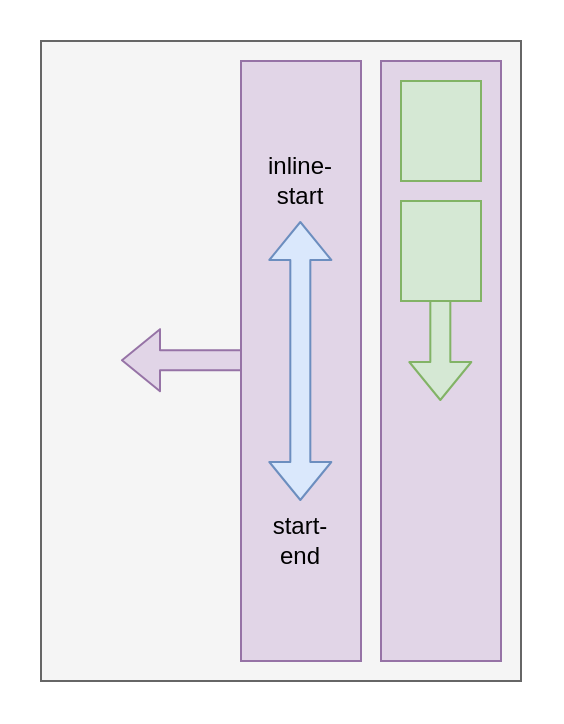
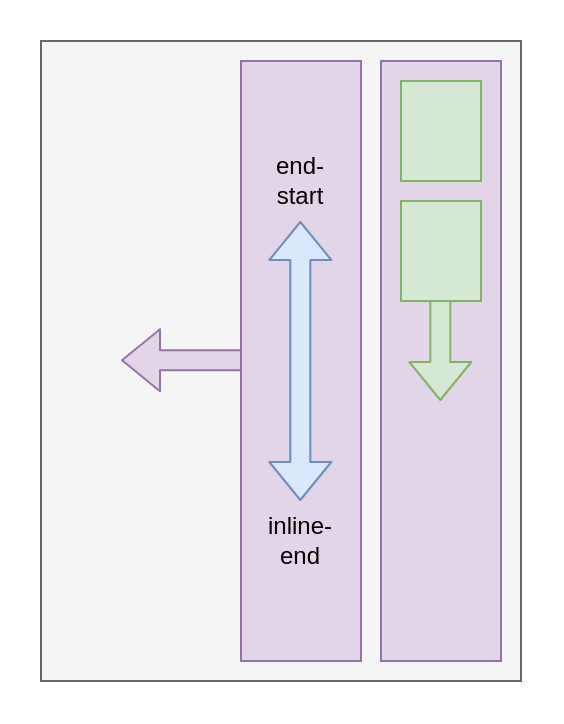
  <mxCell id="0" />
  <mxCell id="1" parent="0" />
  <mxCell id="2" value="" style="rounded=0;whiteSpace=wrap;html=1;fillColor=#f5f5f5;strokeColor=#666666;fontColor=#333333;" parent="1" vertex="1"><mxGeometry x="20" y="20" width="240" height="320" as="geometry" /></mxCell>
  <mxCell id="3" value="" style="shape=flexArrow;endArrow=classic;html=1;fillColor=#e1d5e7;strokeColor=#9673a6;" parent="1" edge="1"><mxGeometry width="50" height="50" relative="1" as="geometry"><mxPoint x="130" y="179.58" as="sourcePoint" /><mxPoint x="60" y="179.58" as="targetPoint" /></mxGeometry></mxCell>
  <mxCell id="4" value="" style="rounded=0;whiteSpace=wrap;html=1;fillColor=#e1d5e7;strokeColor=#9673a6;" parent="1" vertex="1"><mxGeometry x="120" y="30" width="60" height="300" as="geometry" /></mxCell>
  <mxCell id="5" value="" style="rounded=0;whiteSpace=wrap;html=1;fillColor=#e1d5e7;strokeColor=#9673a6;" parent="1" vertex="1"><mxGeometry x="190" y="30" width="60" height="300" as="geometry" /></mxCell>
  <mxCell id="6" value="" style="shape=flexArrow;endArrow=classic;html=1;fillColor=#d5e8d4;strokeColor=#82b366;" parent="1" edge="1"><mxGeometry width="50" height="50" relative="1" as="geometry"><mxPoint x="219.66" y="140" as="sourcePoint" /><mxPoint x="219.66" y="200" as="targetPoint" /></mxGeometry></mxCell>
  <mxCell id="7" value="" style="rounded=0;whiteSpace=wrap;html=1;fillColor=#d5e8d4;strokeColor=#82b366;" parent="1" vertex="1"><mxGeometry x="200" y="40" width="40" height="50" as="geometry" /></mxCell>
  <mxCell id="8" value="" style="rounded=0;whiteSpace=wrap;html=1;fillColor=#d5e8d4;strokeColor=#82b366;" parent="1" vertex="1"><mxGeometry x="200" y="100" width="40" height="50" as="geometry" /></mxCell>
- <mxCell id="9" value="inline-start" style="text;html=1;strokeColor=none;fillColor=none;align=center;verticalAlign=middle;whiteSpace=wrap;rounded=0;" vertex="1" parent="1"><mxGeometry x="130" y="80" width="40" height="20" as="geometry" /></mxCell>
- <mxCell id="10" value="start-end" style="text;html=1;strokeColor=none;fillColor=none;align=center;verticalAlign=middle;whiteSpace=wrap;rounded=0;" vertex="1" parent="1"><mxGeometry x="130" y="260" width="40" height="20" as="geometry" /></mxCell>
+ <mxCell id="9" value="end-start" style="text;html=1;strokeColor=none;fillColor=none;align=center;verticalAlign=middle;whiteSpace=wrap;rounded=0;" vertex="1" parent="1"><mxGeometry x="130" y="80" width="40" height="20" as="geometry" /></mxCell>
+ <mxCell id="10" value="inline-end" style="text;html=1;strokeColor=none;fillColor=none;align=center;verticalAlign=middle;whiteSpace=wrap;rounded=0;" vertex="1" parent="1"><mxGeometry x="130" y="260" width="40" height="20" as="geometry" /></mxCell>
  <mxCell id="11" value="" style="shape=flexArrow;endArrow=classic;startArrow=classic;html=1;fillColor=#dae8fc;strokeColor=#6c8ebf;" edge="1" parent="1"><mxGeometry width="50" height="50" relative="1" as="geometry"><mxPoint x="149.66" y="250" as="sourcePoint" /><mxPoint x="149.66" y="110" as="targetPoint" /></mxGeometry></mxCell>
